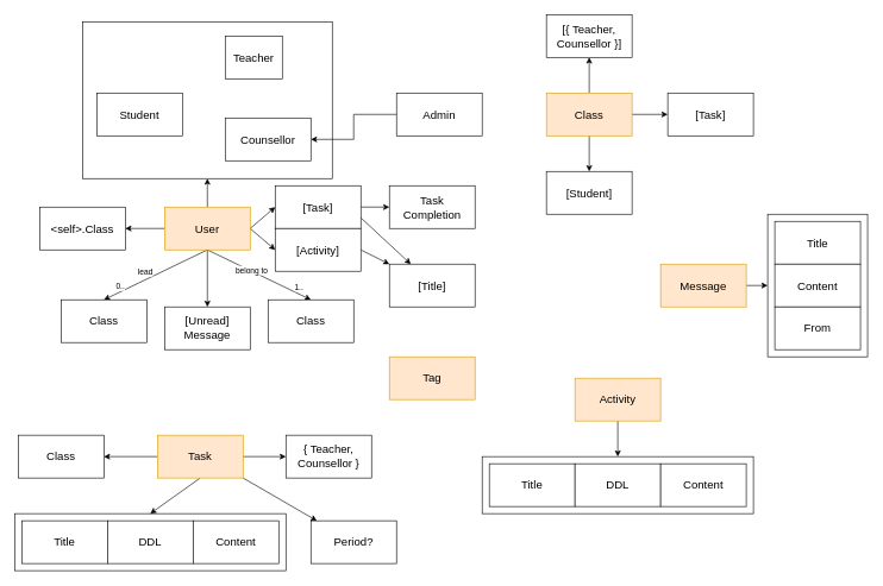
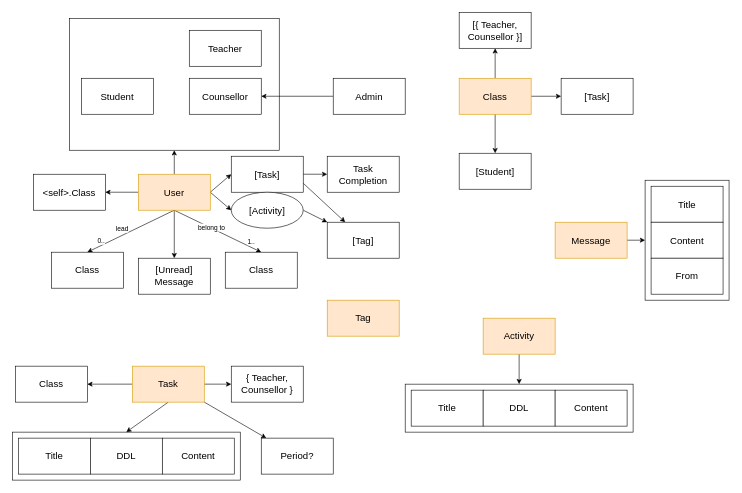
  <mxCell id="0" />
  <mxCell id="1" parent="0" />
  <mxCell id="2" value="" style="rounded=0;whiteSpace=wrap;html=1;" vertex="1" parent="1"><mxGeometry x="1075" y="300" width="140" height="200" as="geometry" /></mxCell>
  <mxCell id="3" value="" style="rounded=0;whiteSpace=wrap;html=1;" vertex="1" parent="1"><mxGeometry x="20" y="720" width="380" height="80" as="geometry" /></mxCell>
  <mxCell id="4" value="" style="rounded=0;whiteSpace=wrap;html=1;" vertex="1" parent="1"><mxGeometry x="115" y="30" width="350" height="220" as="geometry" /></mxCell>
  <mxCell id="5" value="Student" style="rounded=0;whiteSpace=wrap;html=1;fontSize=16;" vertex="1" parent="1"><mxGeometry x="135" y="130" width="120" height="60" as="geometry" /></mxCell>
- <mxCell id="6" value="Teacher" style="rounded=0;whiteSpace=wrap;html=1;fontSize=16;" vertex="1" parent="1"><mxGeometry x="315" y="50" width="80" height="60" as="geometry" /></mxCell>
- <mxCell id="7" value="Counsellor" style="rounded=0;whiteSpace=wrap;html=1;fontSize=16;" vertex="1" parent="1"><mxGeometry x="315" y="165" width="120" height="60" as="geometry" /></mxCell>
+ <mxCell id="6" value="Teacher" style="rounded=0;whiteSpace=wrap;html=1;fontSize=16;" vertex="1" parent="1"><mxGeometry x="315" y="50" width="120" height="60" as="geometry" /></mxCell>
+ <mxCell id="7" value="Counsellor" style="rounded=0;whiteSpace=wrap;html=1;fontSize=16;" vertex="1" parent="1"><mxGeometry x="315" y="130" width="120" height="60" as="geometry" /></mxCell>
  <mxCell id="8" style="edgeStyle=orthogonalEdgeStyle;rounded=0;orthogonalLoop=1;jettySize=auto;html=1;exitX=0;exitY=0.5;exitDx=0;exitDy=0;entryX=1;entryY=0.5;entryDx=0;entryDy=0;" edge="1" parent="1" source="9" target="7"><mxGeometry relative="1" as="geometry" /></mxCell>
  <mxCell id="9" value="Admin" style="rounded=0;whiteSpace=wrap;html=1;fontSize=16;" vertex="1" parent="1"><mxGeometry x="555" y="130" width="120" height="60" as="geometry" /></mxCell>
  <mxCell id="10" style="edgeStyle=orthogonalEdgeStyle;rounded=0;orthogonalLoop=1;jettySize=auto;html=1;exitX=0.5;exitY=0;exitDx=0;exitDy=0;entryX=0.5;entryY=1;entryDx=0;entryDy=0;" edge="1" parent="1" source="21" target="4"><mxGeometry relative="1" as="geometry" /></mxCell>
  <mxCell id="11" style="rounded=0;orthogonalLoop=1;jettySize=auto;html=1;exitX=0.5;exitY=1;exitDx=0;exitDy=0;entryX=0.5;entryY=0;entryDx=0;entryDy=0;" edge="1" parent="1" source="21" target="22"><mxGeometry relative="1" as="geometry" /></mxCell>
  <mxCell id="12" value="lead" style="edgeLabel;html=1;align=center;verticalAlign=middle;resizable=0;points=[];" vertex="1" connectable="0" parent="11"><mxGeometry x="0.199" y="-1" relative="1" as="geometry"><mxPoint y="-11" as="offset" /></mxGeometry></mxCell>
  <mxCell id="13" value="0.." style="edgeLabel;html=1;align=center;verticalAlign=middle;resizable=0;points=[];" vertex="1" connectable="0" parent="11"><mxGeometry x="0.58" relative="1" as="geometry"><mxPoint x="-8" y="-5" as="offset" /></mxGeometry></mxCell>
  <mxCell id="14" style="rounded=0;orthogonalLoop=1;jettySize=auto;html=1;exitX=0.5;exitY=1;exitDx=0;exitDy=0;entryX=0.5;entryY=0;entryDx=0;entryDy=0;" edge="1" parent="1" source="21" target="24"><mxGeometry relative="1" as="geometry" /></mxCell>
  <mxCell id="15" value="belong to" style="edgeLabel;html=1;align=center;verticalAlign=middle;resizable=0;points=[];" vertex="1" connectable="0" parent="14"><mxGeometry x="-0.154" y="1" relative="1" as="geometry"><mxPoint as="offset" /></mxGeometry></mxCell>
  <mxCell id="16" value="1.." style="edgeLabel;html=1;align=center;verticalAlign=middle;resizable=0;points=[];" vertex="1" connectable="0" parent="14"><mxGeometry x="0.504" y="1" relative="1" as="geometry"><mxPoint x="18" as="offset" /></mxGeometry></mxCell>
  <mxCell id="17" style="edgeStyle=orthogonalEdgeStyle;rounded=0;orthogonalLoop=1;jettySize=auto;html=1;exitX=0;exitY=0.5;exitDx=0;exitDy=0;entryX=1;entryY=0.5;entryDx=0;entryDy=0;" edge="1" parent="1" source="21" target="30"><mxGeometry relative="1" as="geometry"><mxPoint x="185" y="320.31" as="targetPoint" /></mxGeometry></mxCell>
  <mxCell id="18" style="rounded=0;orthogonalLoop=1;jettySize=auto;html=1;exitX=1;exitY=0.5;exitDx=0;exitDy=0;entryX=0;entryY=0.5;entryDx=0;entryDy=0;" edge="1" parent="1" source="21" target="38"><mxGeometry relative="1" as="geometry" /></mxCell>
  <mxCell id="19" style="rounded=0;orthogonalLoop=1;jettySize=auto;html=1;exitX=1;exitY=0.5;exitDx=0;exitDy=0;entryX=0;entryY=0.5;entryDx=0;entryDy=0;" edge="1" parent="1" source="21" target="55"><mxGeometry relative="1" as="geometry" /></mxCell>
  <mxCell id="20" style="edgeStyle=orthogonalEdgeStyle;rounded=0;orthogonalLoop=1;jettySize=auto;html=1;exitX=0.5;exitY=1;exitDx=0;exitDy=0;entryX=0.5;entryY=0;entryDx=0;entryDy=0;" edge="1" parent="1" source="21" target="61"><mxGeometry relative="1" as="geometry" /></mxCell>
  <mxCell id="21" value="User" style="rounded=0;whiteSpace=wrap;html=1;fontSize=16;fillColor=#ffe6cc;strokeColor=#d79b00;" vertex="1" parent="1"><mxGeometry x="230" y="290" width="120" height="60" as="geometry" /></mxCell>
  <mxCell id="22" value="Class" style="rounded=0;whiteSpace=wrap;html=1;fontSize=16;" vertex="1" parent="1"><mxGeometry x="85" y="420" width="120" height="60" as="geometry" /></mxCell>
- <mxCell id="23" value="[Student]" style="rounded=0;whiteSpace=wrap;html=1;fontSize=16;" vertex="1" parent="1"><mxGeometry x="765" y="240" width="120" height="60" as="geometry" /></mxCell>
+ <mxCell id="23" value="[Student]" style="rounded=0;whiteSpace=wrap;html=1;fontSize=16;" vertex="1" parent="1"><mxGeometry x="765" y="255" width="120" height="60" as="geometry" /></mxCell>
  <mxCell id="24" value="Class" style="rounded=0;whiteSpace=wrap;html=1;fontSize=16;" vertex="1" parent="1"><mxGeometry x="375" y="420" width="120" height="60" as="geometry" /></mxCell>
  <mxCell id="25" style="edgeStyle=orthogonalEdgeStyle;rounded=0;orthogonalLoop=1;jettySize=auto;html=1;exitX=0.5;exitY=1;exitDx=0;exitDy=0;entryX=0.5;entryY=0;entryDx=0;entryDy=0;" edge="1" parent="1" source="28" target="23"><mxGeometry relative="1" as="geometry" /></mxCell>
  <mxCell id="26" style="edgeStyle=orthogonalEdgeStyle;rounded=0;orthogonalLoop=1;jettySize=auto;html=1;exitX=0.5;exitY=0;exitDx=0;exitDy=0;entryX=0.5;entryY=1;entryDx=0;entryDy=0;" edge="1" parent="1" source="28" target="29"><mxGeometry relative="1" as="geometry" /></mxCell>
  <mxCell id="27" style="edgeStyle=orthogonalEdgeStyle;rounded=0;orthogonalLoop=1;jettySize=auto;html=1;exitX=1;exitY=0.5;exitDx=0;exitDy=0;entryX=0;entryY=0.5;entryDx=0;entryDy=0;" edge="1" parent="1" source="28" target="39"><mxGeometry relative="1" as="geometry" /></mxCell>
  <mxCell id="28" value="Class" style="rounded=0;whiteSpace=wrap;html=1;fontSize=16;fillColor=#ffe6cc;strokeColor=#d79b00;" vertex="1" parent="1"><mxGeometry x="765" y="130" width="120" height="60" as="geometry" /></mxCell>
  <mxCell id="29" value="[{ Teacher,&lt;div&gt;Counsellor }]&lt;/div&gt;" style="rounded=0;whiteSpace=wrap;html=1;fontSize=16;" vertex="1" parent="1"><mxGeometry x="765" y="20" width="120" height="60" as="geometry" /></mxCell>
  <mxCell id="30" value="&amp;lt;self&amp;gt;.Class" style="rounded=0;whiteSpace=wrap;html=1;fontSize=16;" vertex="1" parent="1"><mxGeometry x="55" y="290" width="120" height="60" as="geometry" /></mxCell>
  <mxCell id="31" style="rounded=0;orthogonalLoop=1;jettySize=auto;html=1;exitX=0.5;exitY=1;exitDx=0;exitDy=0;entryX=0.5;entryY=0;entryDx=0;entryDy=0;" edge="1" parent="1" source="35" target="3"><mxGeometry relative="1" as="geometry"><mxPoint x="280" y="685" as="targetPoint" /></mxGeometry></mxCell>
  <mxCell id="32" style="edgeStyle=orthogonalEdgeStyle;rounded=0;orthogonalLoop=1;jettySize=auto;html=1;exitX=0;exitY=0.5;exitDx=0;exitDy=0;entryX=1;entryY=0.5;entryDx=0;entryDy=0;" edge="1" parent="1" source="35" target="43"><mxGeometry relative="1" as="geometry" /></mxCell>
  <mxCell id="33" style="edgeStyle=orthogonalEdgeStyle;rounded=0;orthogonalLoop=1;jettySize=auto;html=1;exitX=1;exitY=0.5;exitDx=0;exitDy=0;" edge="1" parent="1" source="35" target="44"><mxGeometry relative="1" as="geometry" /></mxCell>
  <mxCell id="34" style="rounded=0;orthogonalLoop=1;jettySize=auto;html=1;exitX=1;exitY=1;exitDx=0;exitDy=0;" edge="1" parent="1" source="35" target="53"><mxGeometry relative="1" as="geometry" /></mxCell>
  <mxCell id="35" value="Task" style="rounded=0;whiteSpace=wrap;html=1;fontSize=16;fillColor=#ffe6cc;strokeColor=#d79b00;" vertex="1" parent="1"><mxGeometry x="220" y="610" width="120" height="60" as="geometry" /></mxCell>
  <mxCell id="36" style="edgeStyle=orthogonalEdgeStyle;rounded=0;orthogonalLoop=1;jettySize=auto;html=1;exitX=1;exitY=0.5;exitDx=0;exitDy=0;entryX=0;entryY=0.5;entryDx=0;entryDy=0;" edge="1" parent="1" source="38" target="45"><mxGeometry relative="1" as="geometry" /></mxCell>
  <mxCell id="37" style="rounded=0;orthogonalLoop=1;jettySize=auto;html=1;exitX=1;exitY=0.75;exitDx=0;exitDy=0;entryX=0.25;entryY=0;entryDx=0;entryDy=0;" edge="1" parent="1" source="38" target="62"><mxGeometry relative="1" as="geometry" /></mxCell>
  <mxCell id="38" value="[Task]" style="rounded=0;whiteSpace=wrap;html=1;fontSize=16;" vertex="1" parent="1"><mxGeometry x="385" y="260" width="120" height="60" as="geometry" /></mxCell>
  <mxCell id="39" value="[Task]" style="rounded=0;whiteSpace=wrap;html=1;fontSize=16;" vertex="1" parent="1"><mxGeometry x="935" y="130" width="120" height="60" as="geometry" /></mxCell>
  <mxCell id="40" value="Title" style="rounded=0;whiteSpace=wrap;html=1;fontSize=16;" vertex="1" parent="1"><mxGeometry x="30" y="730" width="120" height="60" as="geometry" /></mxCell>
  <mxCell id="41" value="DDL" style="rounded=0;whiteSpace=wrap;html=1;fontSize=16;" vertex="1" parent="1"><mxGeometry x="150" y="730" width="120" height="60" as="geometry" /></mxCell>
  <mxCell id="42" value="Content" style="rounded=0;whiteSpace=wrap;html=1;fontSize=16;" vertex="1" parent="1"><mxGeometry x="270" y="730" width="120" height="60" as="geometry" /></mxCell>
  <mxCell id="43" value="Class" style="rounded=0;whiteSpace=wrap;html=1;fontSize=16;" vertex="1" parent="1"><mxGeometry x="25" y="610" width="120" height="60" as="geometry" /></mxCell>
- <mxCell id="44" value="{ Teacher,&lt;div&gt;Counsellor }&lt;/div&gt;" style="rounded=0;whiteSpace=wrap;html=1;fontSize=16;" vertex="1" parent="1"><mxGeometry x="400" y="610" width="120" height="60" as="geometry" /></mxCell>
+ <mxCell id="44" value="{ Teacher,&lt;div&gt;Counsellor }&lt;/div&gt;" style="rounded=0;whiteSpace=wrap;html=1;fontSize=16;" vertex="1" parent="1"><mxGeometry x="385" y="610" width="120" height="60" as="geometry" /></mxCell>
  <mxCell id="45" value="Task Completion" style="rounded=0;whiteSpace=wrap;html=1;fontSize=16;" vertex="1" parent="1"><mxGeometry x="545" y="260" width="120" height="60" as="geometry" /></mxCell>
  <mxCell id="46" value="Tag" style="rounded=0;whiteSpace=wrap;html=1;fontSize=16;fillColor=#ffe6cc;strokeColor=#d79b00;" vertex="1" parent="1"><mxGeometry x="545" y="500" width="120" height="60" as="geometry" /></mxCell>
  <mxCell id="47" style="edgeStyle=orthogonalEdgeStyle;rounded=0;orthogonalLoop=1;jettySize=auto;html=1;exitX=0.5;exitY=1;exitDx=0;exitDy=0;entryX=0.5;entryY=0;entryDx=0;entryDy=0;" edge="1" parent="1" source="48" target="49"><mxGeometry relative="1" as="geometry" /></mxCell>
  <mxCell id="48" value="Activity" style="rounded=0;whiteSpace=wrap;html=1;fontSize=16;fillColor=#ffe6cc;strokeColor=#d79b00;" vertex="1" parent="1"><mxGeometry x="805" y="530" width="120" height="60" as="geometry" /></mxCell>
  <mxCell id="49" value="" style="rounded=0;whiteSpace=wrap;html=1;" vertex="1" parent="1"><mxGeometry x="675" y="640" width="380" height="80" as="geometry" /></mxCell>
  <mxCell id="50" value="Title" style="rounded=0;whiteSpace=wrap;html=1;fontSize=16;" vertex="1" parent="1"><mxGeometry x="685" y="650" width="120" height="60" as="geometry" /></mxCell>
  <mxCell id="51" value="DDL" style="rounded=0;whiteSpace=wrap;html=1;fontSize=16;" vertex="1" parent="1"><mxGeometry x="805" y="650" width="120" height="60" as="geometry" /></mxCell>
  <mxCell id="52" value="Content" style="rounded=0;whiteSpace=wrap;html=1;fontSize=16;" vertex="1" parent="1"><mxGeometry x="925" y="650" width="120" height="60" as="geometry" /></mxCell>
  <mxCell id="53" value="Period?" style="rounded=0;whiteSpace=wrap;html=1;fontSize=16;" vertex="1" parent="1"><mxGeometry x="435" y="730" width="120" height="60" as="geometry" /></mxCell>
  <mxCell id="54" style="rounded=0;orthogonalLoop=1;jettySize=auto;html=1;exitX=1;exitY=0.5;exitDx=0;exitDy=0;" edge="1" parent="1" source="55" target="62"><mxGeometry relative="1" as="geometry" /></mxCell>
- <mxCell id="55" value="[Activity]" style="rounded=0;whiteSpace=wrap;html=1;fontSize=16;" vertex="1" parent="1"><mxGeometry x="385" y="320" width="120" height="60" as="geometry" /></mxCell>
+ <mxCell id="55" value="[Activity]" style="ellipse;whiteSpace=wrap;html=1;fontSize=16;" vertex="1" parent="1"><mxGeometry x="385" y="320" width="120" height="60" as="geometry" /></mxCell>
  <mxCell id="56" style="edgeStyle=orthogonalEdgeStyle;rounded=0;orthogonalLoop=1;jettySize=auto;html=1;exitX=1;exitY=0.5;exitDx=0;exitDy=0;entryX=0;entryY=0.5;entryDx=0;entryDy=0;" edge="1" parent="1" source="57" target="2"><mxGeometry relative="1" as="geometry" /></mxCell>
  <mxCell id="57" value="Message" style="rounded=0;whiteSpace=wrap;html=1;fontSize=16;fillColor=#ffe6cc;strokeColor=#d79b00;" vertex="1" parent="1"><mxGeometry x="925" y="370" width="120" height="60" as="geometry" /></mxCell>
  <mxCell id="58" value="Title" style="rounded=0;whiteSpace=wrap;html=1;fontSize=16;" vertex="1" parent="1"><mxGeometry x="1085" y="310" width="120" height="60" as="geometry" /></mxCell>
  <mxCell id="59" value="Content" style="rounded=0;whiteSpace=wrap;html=1;fontSize=16;" vertex="1" parent="1"><mxGeometry x="1085" y="370" width="120" height="60" as="geometry" /></mxCell>
  <mxCell id="60" value="From" style="rounded=0;whiteSpace=wrap;html=1;fontSize=16;" vertex="1" parent="1"><mxGeometry x="1085" y="430" width="120" height="60" as="geometry" /></mxCell>
  <mxCell id="61" value="[Unread] Message" style="rounded=0;whiteSpace=wrap;html=1;fontSize=16;" vertex="1" parent="1"><mxGeometry x="230" y="430" width="120" height="60" as="geometry" /></mxCell>
- <mxCell id="62" value="[Title]" style="rounded=0;whiteSpace=wrap;html=1;fontSize=16;" vertex="1" parent="1"><mxGeometry x="545" y="370" width="120" height="60" as="geometry" /></mxCell>
+ <mxCell id="62" value="[Tag]" style="rounded=0;whiteSpace=wrap;html=1;fontSize=16;" vertex="1" parent="1"><mxGeometry x="545" y="370" width="120" height="60" as="geometry" /></mxCell>
